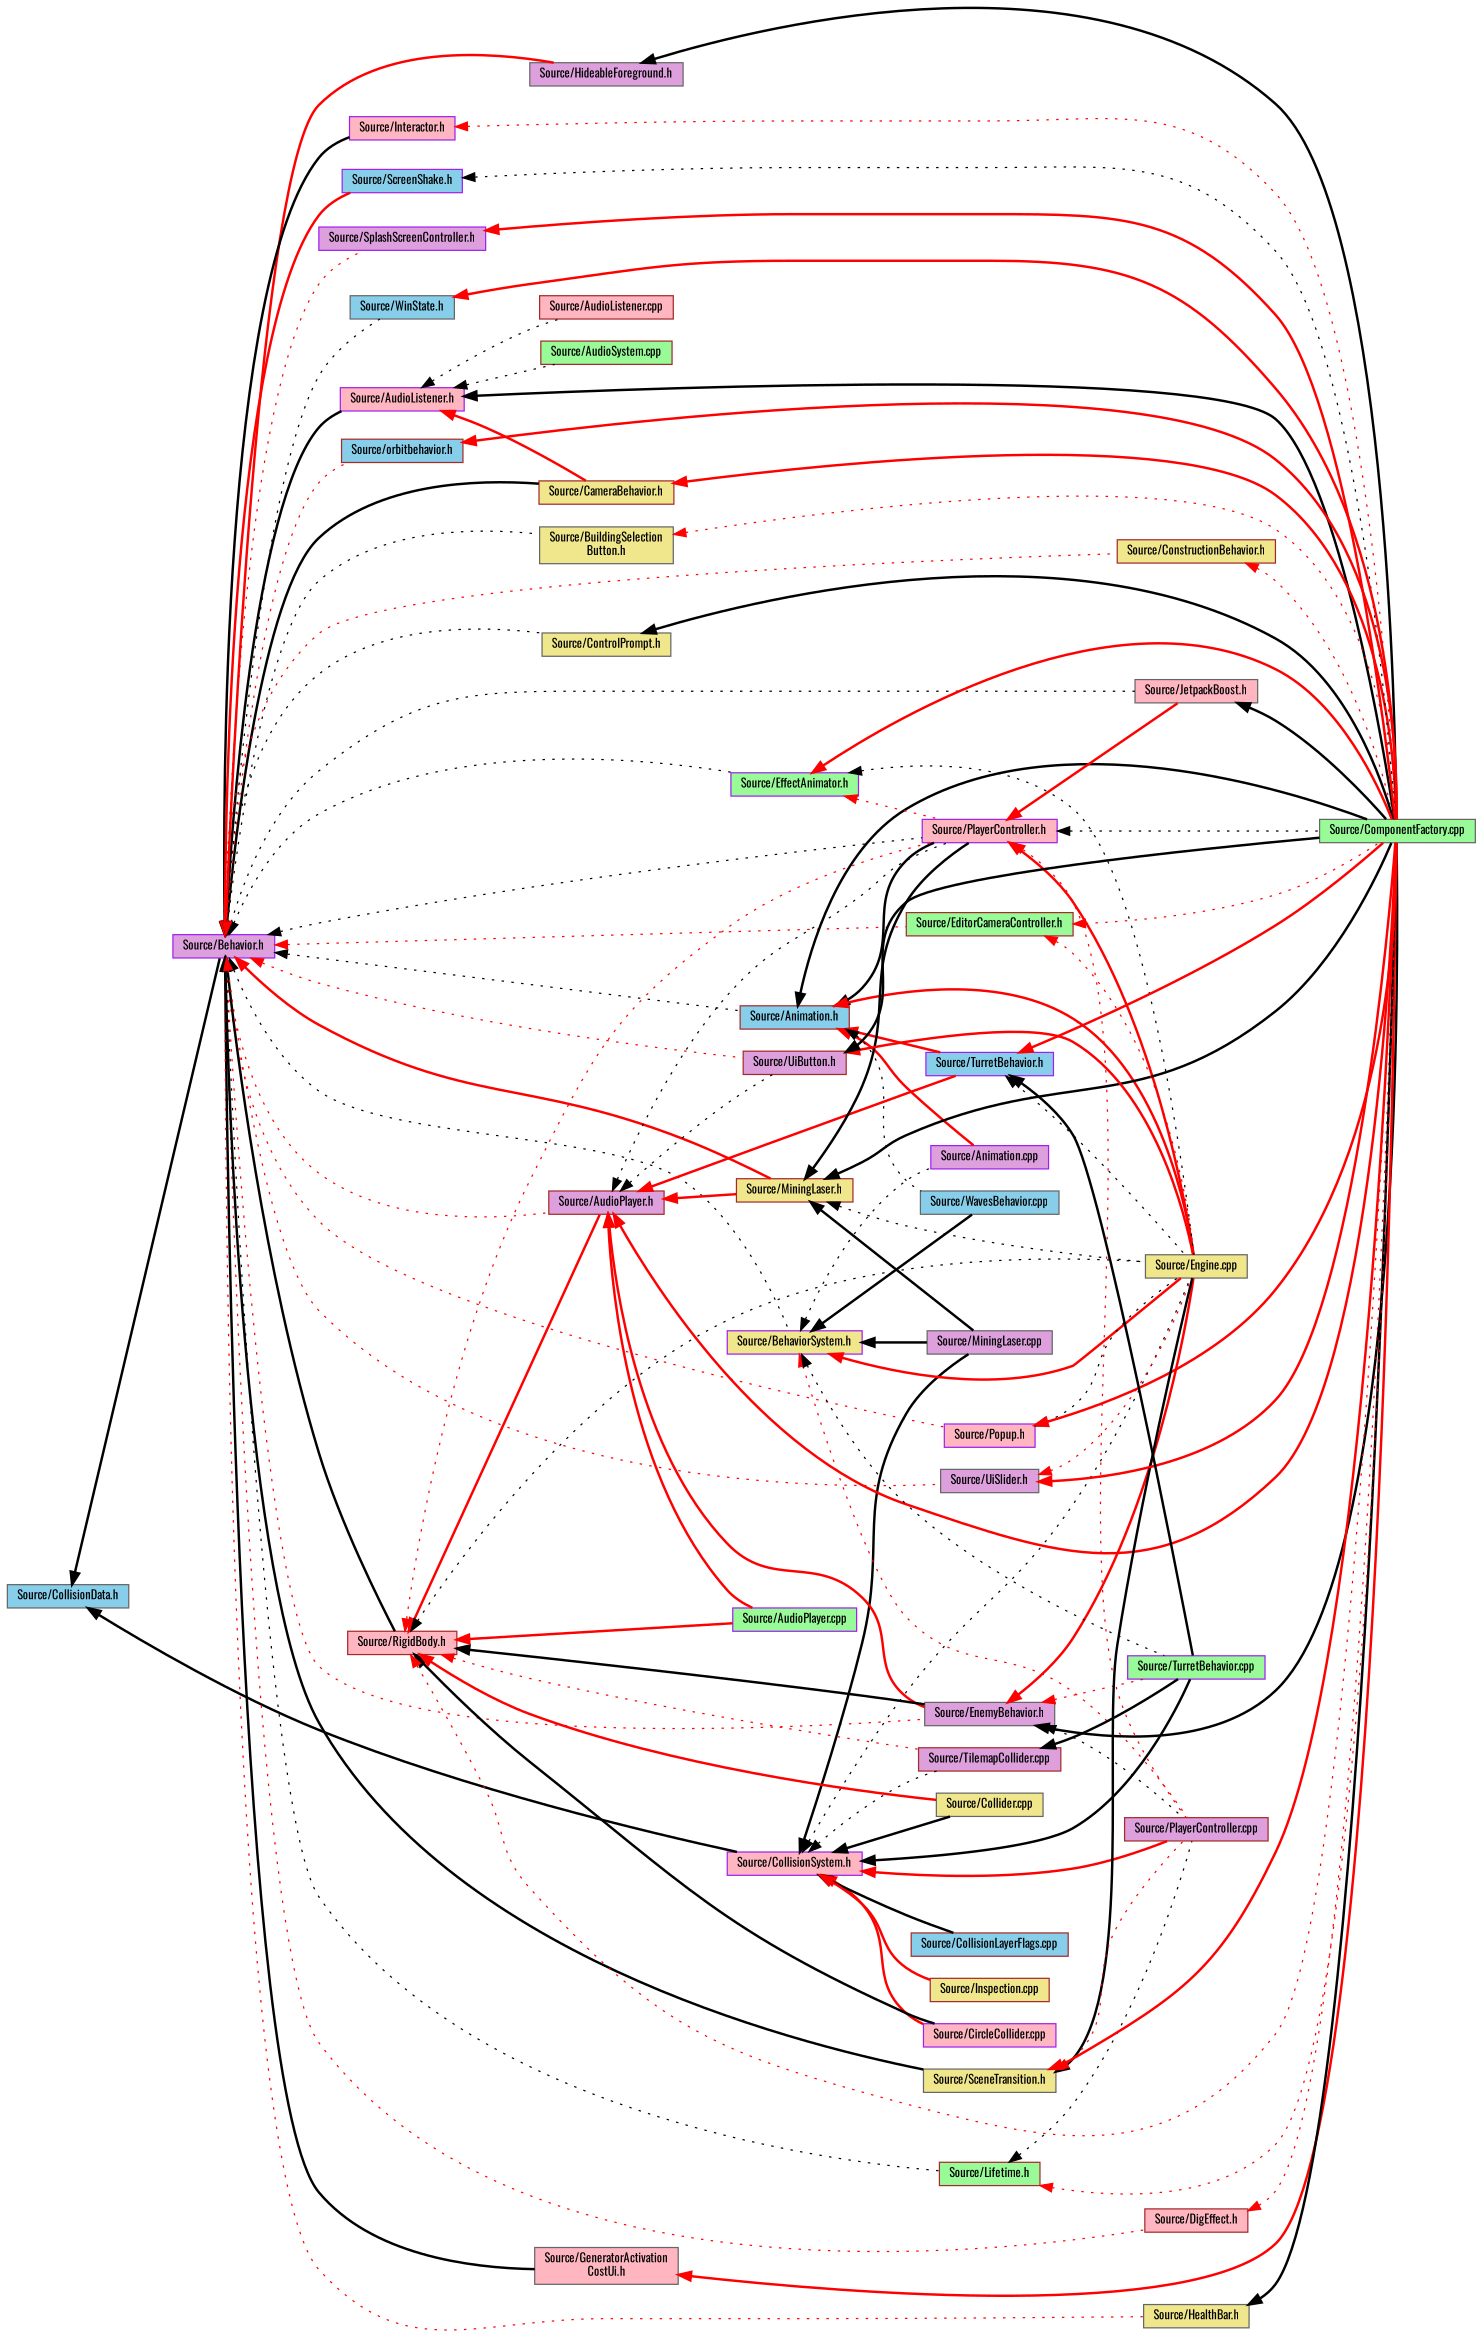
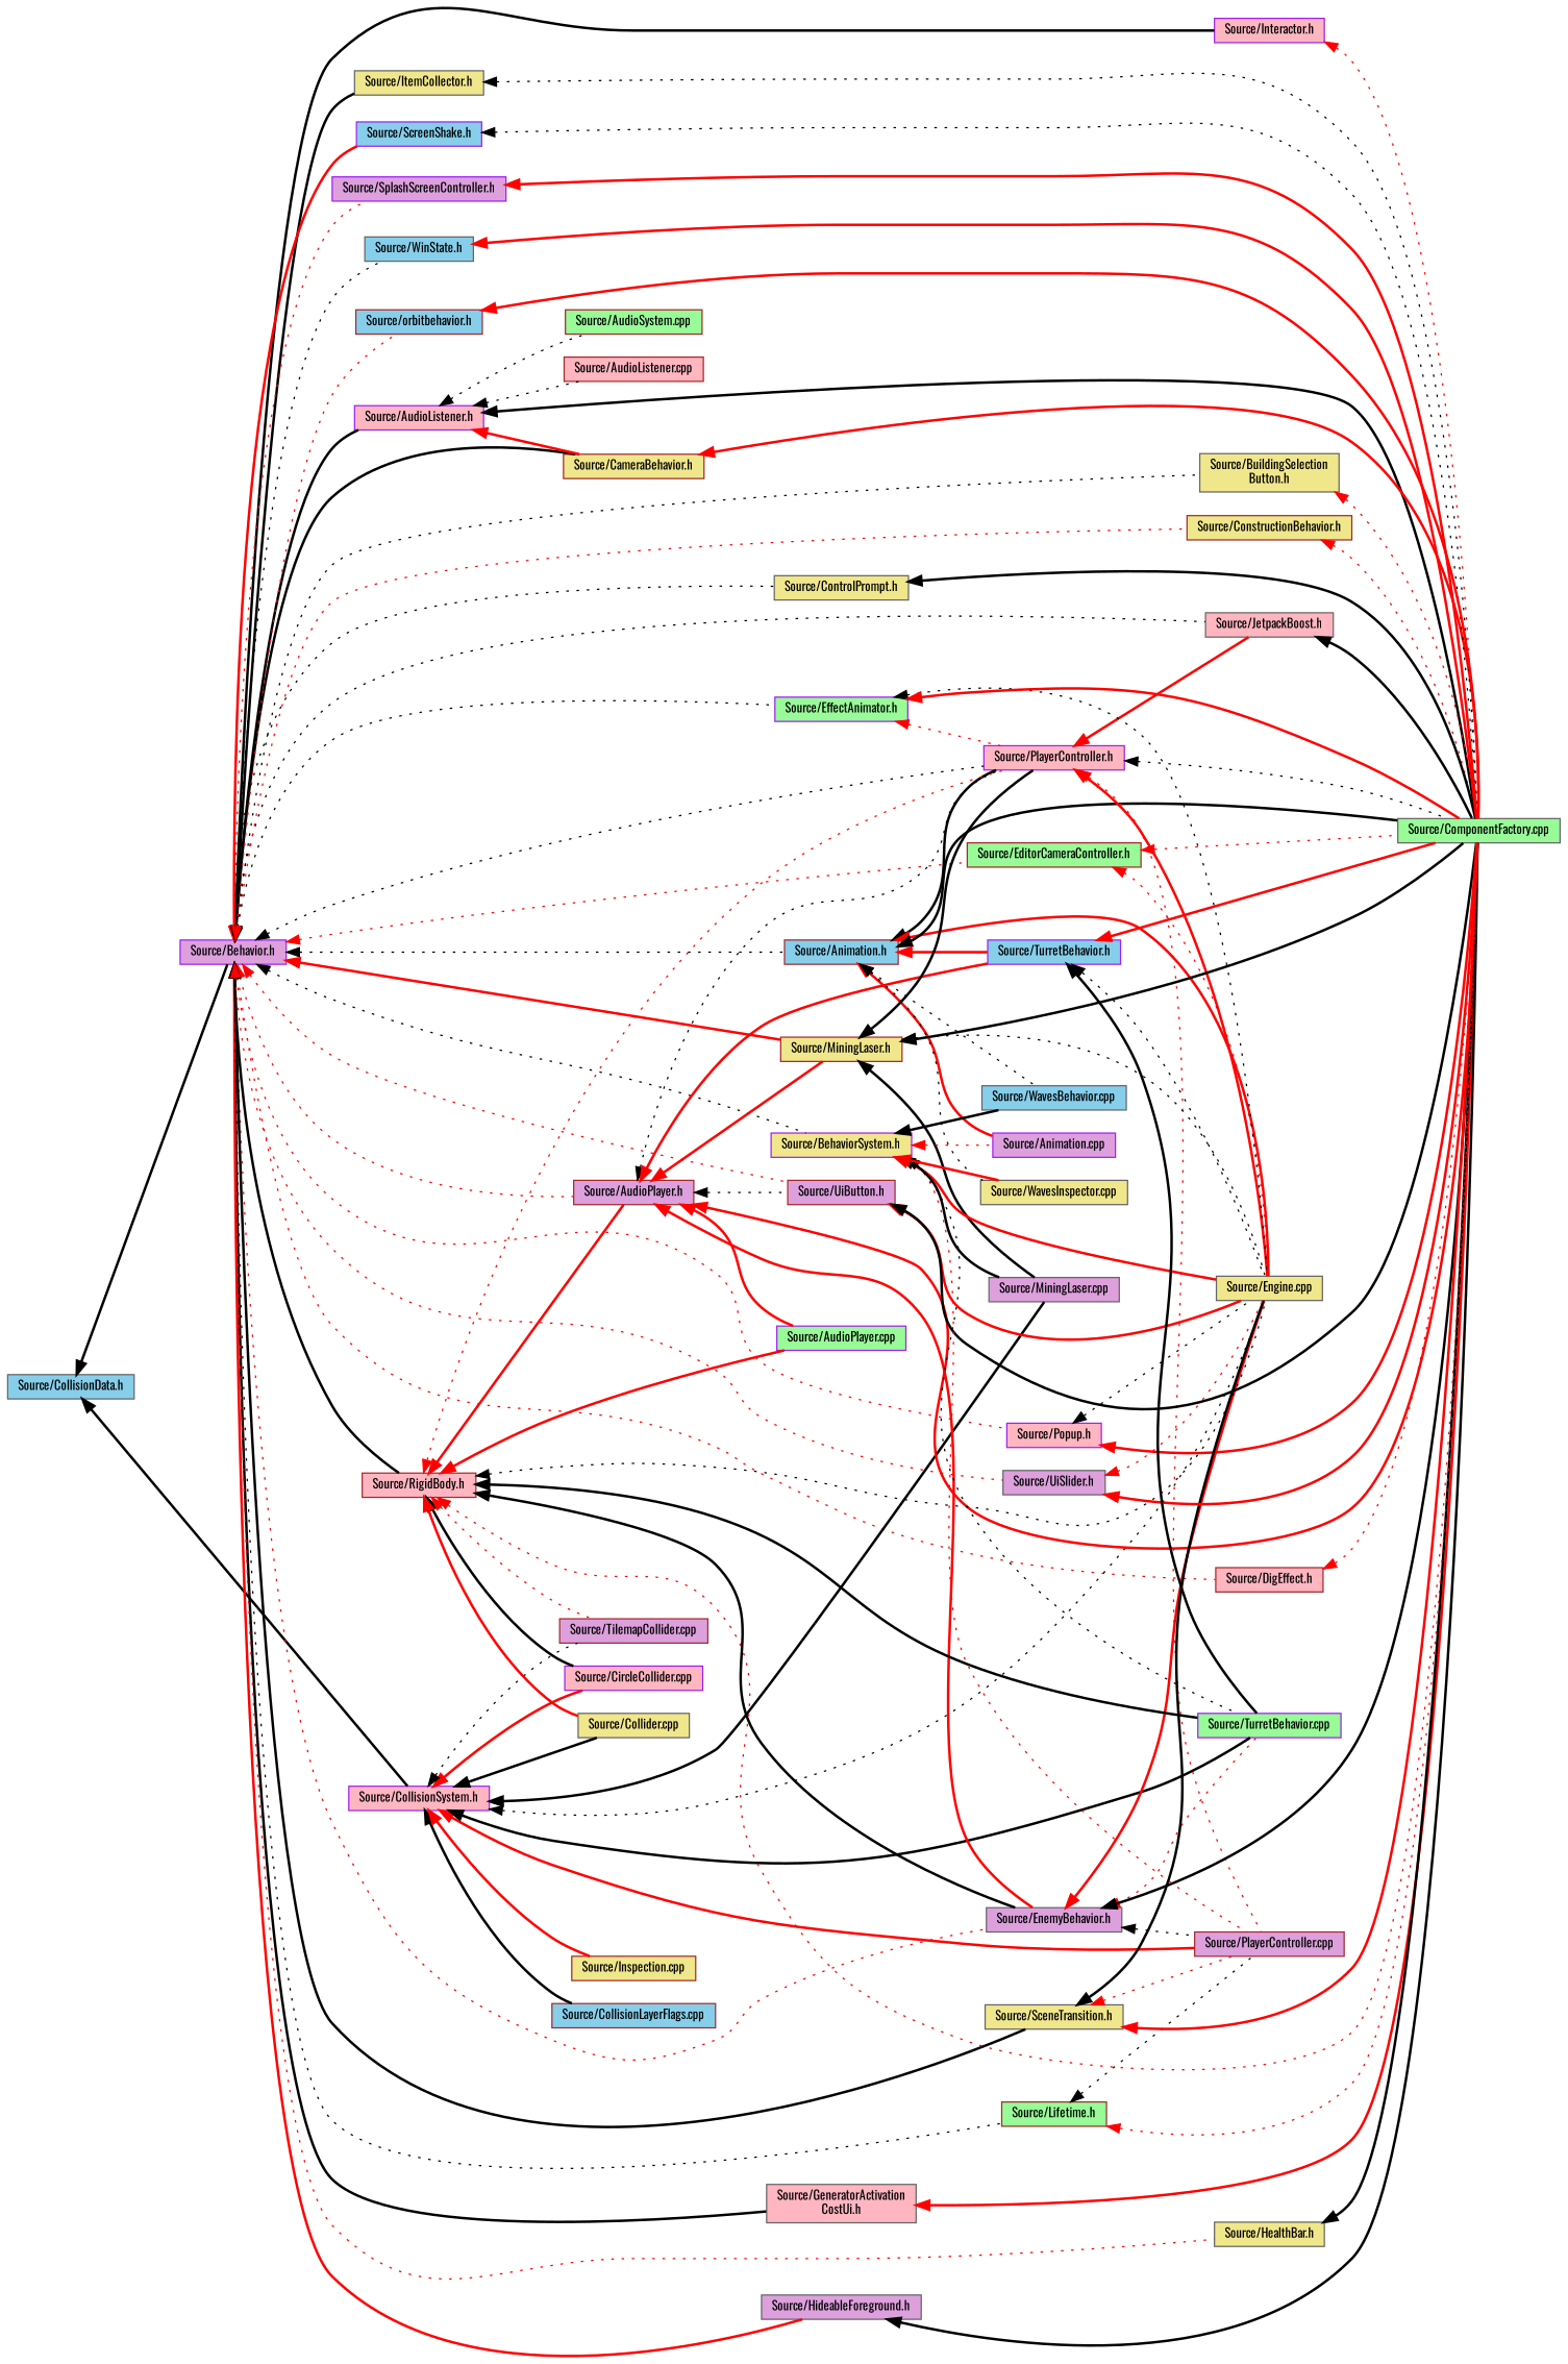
  digraph {
    fontname=Oswald
    rankdir=LR
    node [color=gray40 fillcolor=khaki fontname=Oswald fontsize=10 shape=box style=filled]
    edge [color=red dir=back fontname=Oswald fontsize=10 labelfontname=Helvetica labelfontsize=10 style=bold]
    n1 [fillcolor=skyblue fontcolor=black height=0.2 label="Source/CollisionData.h" width=0.4]
    n2 [color=purple fillcolor=plum height=0.2 label="Source/Behavior.h" width=0.4]
    n3 [color=purple fillcolor=lightpink height=0.2 label="Source/CollisionSystem.h" width=0.4]
    n4 [color=brown fillcolor=skyblue height=0.2 label="Source/Animation.h" width=0.4]
    n5 [color=purple fillcolor=lightpink height=0.2 label="Source/PlayerController.h" width=0.4]
    n6 [fillcolor=lightpink height=0.2 label="Source/JetpackBoost.h" width=0.4]
    n7 [color=purple fillcolor=lightpink height=0.2 label="Source/AudioListener.h" width=0.4]
    n8 [color=brown height=0.2 label="Source/CameraBehavior.h" width=0.4]
    n9 [color=brown fillcolor=plum height=0.2 label="Source/AudioPlayer.h" width=0.4]
    n10 [fillcolor=plum height=0.2 label="Source/EnemyBehavior.h" width=0.4]
    n11 [color=brown height=0.2 label="Source/MiningLaser.h" width=0.4]
    n12 [color=brown fillcolor=plum height=0.2 label="Source/UiButton.h" width=0.4]
    n13 [color=purple height=0.2 label="Source/BehaviorSystem.h" width=0.4]
    n14 [height=0.2 label="Source/BuildingSelection\lButton.h" width=0.4]
    n15 [color=brown height=0.2 label="Source/ConstructionBehavior.h" width=0.4]
    n16 [height=0.2 label="Source/ControlPrompt.h" width=0.4]
    n17 [color=brown fillcolor=lightpink height=0.2 label="Source/DigEffect.h" width=0.4]
    n18 [color=brown fillcolor=palegreen height=0.2 label="Source/EditorCameraController.h" width=0.4]
    n19 [color=purple fillcolor=palegreen height=0.2 label="Source/EffectAnimator.h" width=0.4]
    n20 [fillcolor=lightpink height=0.2 label="Source/GeneratorActivation\lCostUi.h" width=0.4]
    n21 [height=0.2 label="Source/HealthBar.h" width=0.4]
    n22 [fillcolor=plum height=0.2 label="Source/HideableForeground.h" width=0.4]
    n23 [color=purple fillcolor=lightpink height=0.2 label="Source/Interactor.h" width=0.4]
+   n24 [height=0.2 label="Source/ItemCollector.h" width=0.4]
    n25 [color=brown fillcolor=palegreen height=0.2 label="Source/Lifetime.h" width=0.4]
    n26 [color=purple fillcolor=lightpink height=0.2 label="Source/Popup.h" width=0.4]
    n27 [color=brown fillcolor=lightpink height=0.2 label="Source/RigidBody.h" width=0.4]
    n28 [height=0.2 label="Source/SceneTransition.h" width=0.4]
    n29 [color=purple fillcolor=skyblue height=0.2 label="Source/ScreenShake.h" width=0.4]
    n30 [color=purple fillcolor=plum height=0.2 label="Source/SplashScreenController.h" width=0.4]
    n31 [fillcolor=plum height=0.2 label="Source/UiSlider.h" width=0.4]
    n32 [fillcolor=skyblue height=0.2 label="Source/WinState.h" width=0.4]
    n33 [color=brown fillcolor=skyblue height=0.2 label="Source/orbitbehavior.h" width=0.4]
    n34 [height=0.2 label="Source/Engine.cpp" width=0.4]
    n35 [color=brown fillcolor=plum height=0.2 label="Source/PlayerController.cpp" width=0.4]
    n36 [color=purple fillcolor=palegreen height=0.2 label="Source/TurretBehavior.cpp" width=0.4]
    n37 [fillcolor=plum height=0.2 label="Source/MiningLaser.cpp" width=0.4]
    n38 [color=purple fillcolor=lightpink height=0.2 label="Source/CircleCollider.cpp" width=0.4]
    n39 [height=0.2 label="Source/Collider.cpp" width=0.4]
    n40 [color=brown fillcolor=plum height=0.2 label="Source/TilemapCollider.cpp" width=0.4]
    n41 [color=brown fillcolor=skyblue height=0.2 label="Source/CollisionLayerFlags.cpp" width=0.4]
    n42 [color=brown height=0.2 label="Source/Inspection.cpp" width=0.4]
    n43 [color=purple fillcolor=plum height=0.2 label="Source/Animation.cpp" width=0.4]
    n44 [fillcolor=palegreen height=0.2 label="Source/ComponentFactory.cpp" width=0.4]
    n45 [color=purple fillcolor=skyblue height=0.2 label="Source/TurretBehavior.h" width=0.4]
    n46 [fillcolor=skyblue height=0.2 label="Source/WavesBehavior.cpp" width=0.4]
+   n47 [height=0.2 label="Source/WavesInspector.cpp" width=0.4]
    n48 [color=brown fillcolor=lightpink height=0.2 label="Source/AudioListener.cpp" width=0.4]
    n49 [color=brown fillcolor=palegreen height=0.2 label="Source/AudioSystem.cpp" width=0.4]
    n50 [color=purple fillcolor=palegreen height=0.2 label="Source/AudioPlayer.cpp" width=0.4]
    n1 -> n2 [color=black]
    n1 -> n3 [color=black]
    n2 -> n4 [color=black style=dotted]
    n2 -> n5 [color=black style=dotted]
    n2 -> n6 [color=black style=dotted]
    n2 -> n7 [color=black]
    n2 -> n8 [color=black]
    n2 -> n9 [style=dotted]
    n2 -> n10 [style=dotted]
    n2 -> n11
    n2 -> n12 [style=dotted]
    n2 -> n13 [color=black style=dotted]
    n2 -> n14 [color=black style=dotted]
    n2 -> n15 [style=dotted]
    n2 -> n16 [color=black style=dotted]
    n2 -> n17 [style=dotted]
    n2 -> n18 [style=dotted]
    n2 -> n19 [color=black style=dotted]
    n2 -> n20 [color=black]
    n2 -> n21 [style=dotted]
    n2 -> n22
    n2 -> n23 [color=black]
+   n2 -> n24 [color=black]
    n2 -> n25 [color=black style=dotted]
    n2 -> n26 [style=dotted]
    n2 -> n27 [color=black]
    n2 -> n28 [color=black]
    n2 -> n29
    n2 -> n30 [style=dotted]
    n2 -> n31 [style=dotted]
    n2 -> n32 [color=black style=dotted]
    n2 -> n33 [style=dotted]
    n3 -> n34 [color=black style=dotted]
    n3 -> n35
    n3 -> n36 [color=black]
    n3 -> n37 [color=black]
    n3 -> n38
    n3 -> n39 [color=black]
    n3 -> n40 [color=black style=dotted]
    n3 -> n41 [color=black]
    n3 -> n42
    n4 -> n5 [color=black]
    n4 -> n34
    n4 -> n43
    n4 -> n44 [color=black]
    n4 -> n45
    n4 -> n46 [color=black style=dotted]
+   n4 -> n47 [color=black style=dotted]
    n5 -> n6
    n5 -> n34
    n5 -> n35 [style=dotted]
    n5 -> n44 [color=black style=dotted]
    n6 -> n44 [color=black]
    n7 -> n8
    n7 -> n44 [color=black]
    n7 -> n48 [color=black style=dotted]
    n7 -> n49 [color=black style=dotted]
    n8 -> n44
    n9 -> n5 [color=black style=dotted]
    n9 -> n10
    n9 -> n11
    n9 -> n12 [color=black style=dotted]
    n9 -> n44
    n9 -> n45
    n9 -> n50
    n10 -> n34
    n10 -> n35 [color=black style=dotted]
    n10 -> n36 [style=dotted]
    n10 -> n44 [color=black]
    n11 -> n5 [color=black]
    n11 -> n34 [color=black style=dotted]
    n11 -> n37 [color=black]
    n11 -> n44 [color=black]
    n12 -> n34
    n12 -> n44 [color=black]
    n13 -> n34
    n13 -> n35 [style=dotted]
    n13 -> n36 [color=black style=dotted]
    n13 -> n37 [color=black]
-   n13 -> n43 [color=black style=dotted]
+   n13 -> n43 [style=dotted]
    n13 -> n46 [color=black]
+   n13 -> n47
    n14 -> n44 [style=dotted]
    n15 -> n44 [style=dotted]
    n16 -> n44 [color=black]
    n17 -> n44 [style=dotted]
    n18 -> n34 [style=dotted]
    n18 -> n44 [style=dotted]
    n19 -> n5 [style=dotted]
    n19 -> n34 [color=black style=dotted]
    n19 -> n44
    n20 -> n44
    n21 -> n44 [color=black]
    n22 -> n44 [color=black]
    n23 -> n44 [style=dotted]
+   n24 -> n44 [color=black style=dotted]
    n25 -> n35 [color=black style=dotted]
    n25 -> n44 [style=dotted]
    n26 -> n34 [color=black style=dotted]
    n26 -> n44
    n27 -> n5 [style=dotted]
    n27 -> n9
    n27 -> n10 [color=black]
    n27 -> n34 [color=black style=dotted]
-   n40 -> n36 [color=black]
+   n27 -> n36 [color=black]
    n27 -> n38 [color=black]
    n27 -> n39
    n27 -> n40 [style=dotted]
    n27 -> n44 [style=dotted]
    n27 -> n50
    n28 -> n34 [color=black]
    n28 -> n35 [style=dotted]
    n28 -> n44
    n29 -> n44 [color=black style=dotted]
    n30 -> n44
    n31 -> n34 [style=dotted]
    n31 -> n44
    n32 -> n44
    n33 -> n44
    n45 -> n34 [color=black style=dotted]
    n45 -> n36 [color=black]
    n45 -> n44
  }
